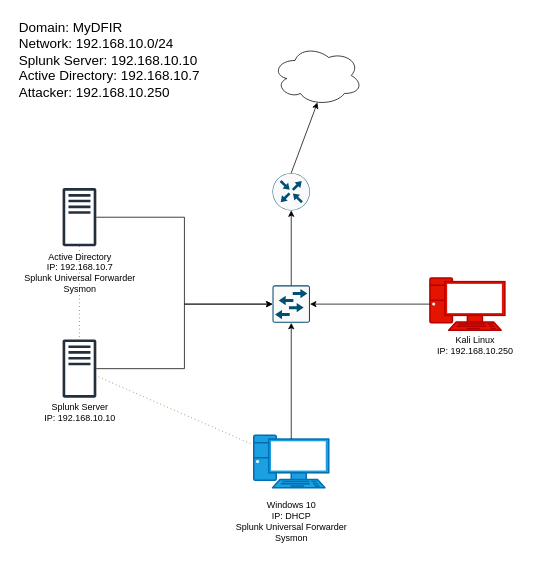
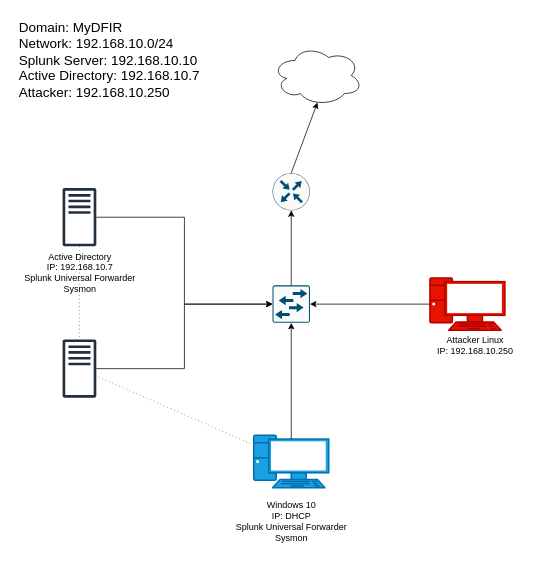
  <mxCell id="0" />
  <mxCell id="1" parent="0" />
  <mxCell id="2" style="rounded=0;orthogonalLoop=1;jettySize=auto;html=1;dashed=1;dashPattern=1 4;fillColor=#60a917;strokeColor=#2D7600;endArrow=none;startFill=0;" edge="1" parent="1" source="3" target="4"><mxGeometry relative="1" as="geometry" /></mxCell>
  <mxCell id="3" value="" style="sketch=0;outlineConnect=0;fontColor=#232F3E;gradientColor=none;fillColor=#232F3D;strokeColor=none;dashed=0;verticalLabelPosition=bottom;verticalAlign=top;align=center;html=1;fontSize=12;fontStyle=0;aspect=fixed;pointerEvents=1;shape=mxgraph.aws4.traditional_server;" vertex="1" parent="1"><mxGeometry x="83" y="250" width="45" height="78" as="geometry" /></mxCell>
  <mxCell id="4" value="" style="sketch=0;outlineConnect=0;fontColor=#232F3E;gradientColor=none;fillColor=#232F3D;strokeColor=none;dashed=0;verticalLabelPosition=bottom;verticalAlign=top;align=center;html=1;fontSize=12;fontStyle=0;aspect=fixed;pointerEvents=1;shape=mxgraph.aws4.traditional_server;" vertex="1" parent="1"><mxGeometry x="83" y="452" width="45" height="78" as="geometry" /></mxCell>
  <mxCell id="5" style="rounded=0;orthogonalLoop=1;jettySize=auto;html=1;dashed=1;dashPattern=1 4;fillColor=#60a917;strokeColor=#2D7600;endArrow=none;startFill=0;" edge="1" parent="1" source="6" target="4"><mxGeometry relative="1" as="geometry" /></mxCell>
  <mxCell id="6" value="" style="verticalAlign=top;verticalLabelPosition=bottom;labelPosition=center;align=center;html=1;outlineConnect=0;fillColor=#1ba1e2;strokeColor=#006EAF;gradientDirection=north;strokeWidth=2;shape=mxgraph.networks.pc;fontColor=#ffffff;" vertex="1" parent="1"><mxGeometry x="338" y="580" width="100" height="70" as="geometry" /></mxCell>
  <mxCell id="7" value="" style="verticalAlign=top;verticalLabelPosition=bottom;labelPosition=center;align=center;html=1;outlineConnect=0;fillColor=#e51400;strokeColor=#B20000;gradientDirection=north;strokeWidth=2;shape=mxgraph.networks.pc;fontColor=#ffffff;" vertex="1" parent="1"><mxGeometry x="573" y="370" width="100" height="70" as="geometry" /></mxCell>
  <mxCell id="8" value="" style="ellipse;shape=cloud;whiteSpace=wrap;html=1;" vertex="1" parent="1"><mxGeometry x="363" y="60" width="120" height="80" as="geometry" /></mxCell>
  <mxCell id="9" value="" style="sketch=0;points=[[0.015,0.015,0],[0.985,0.015,0],[0.985,0.985,0],[0.015,0.985,0],[0.25,0,0],[0.5,0,0],[0.75,0,0],[1,0.25,0],[1,0.5,0],[1,0.75,0],[0.75,1,0],[0.5,1,0],[0.25,1,0],[0,0.75,0],[0,0.5,0],[0,0.25,0]];verticalLabelPosition=bottom;html=1;verticalAlign=top;aspect=fixed;align=center;pointerEvents=1;shape=mxgraph.cisco19.rect;prIcon=workgroup_switch;fillColor=#FAFAFA;strokeColor=#005073;" vertex="1" parent="1"><mxGeometry x="363" y="380" width="50" height="50" as="geometry" /></mxCell>
  <mxCell id="10" value="" style="sketch=0;points=[[0.5,0,0],[1,0.5,0],[0.5,1,0],[0,0.5,0],[0.145,0.145,0],[0.856,0.145,0],[0.855,0.856,0],[0.145,0.855,0]];verticalLabelPosition=bottom;html=1;verticalAlign=top;aspect=fixed;align=center;pointerEvents=1;shape=mxgraph.cisco19.rect;prIcon=router;fillColor=#FAFAFA;strokeColor=#005073;" vertex="1" parent="1"><mxGeometry x="363" y="230" width="50" height="50" as="geometry" /></mxCell>
  <mxCell id="11" style="edgeStyle=orthogonalEdgeStyle;rounded=0;orthogonalLoop=1;jettySize=auto;html=1;exitX=0;exitY=0.5;exitDx=0;exitDy=0;exitPerimeter=0;entryX=1;entryY=0.5;entryDx=0;entryDy=0;entryPerimeter=0;" edge="1" parent="1" source="7" target="9"><mxGeometry relative="1" as="geometry" /></mxCell>
  <mxCell id="12" style="edgeStyle=orthogonalEdgeStyle;rounded=0;orthogonalLoop=1;jettySize=auto;html=1;entryX=0;entryY=0.5;entryDx=0;entryDy=0;entryPerimeter=0;" edge="1" parent="1" source="3" target="9"><mxGeometry relative="1" as="geometry" /></mxCell>
  <mxCell id="13" style="edgeStyle=orthogonalEdgeStyle;rounded=0;orthogonalLoop=1;jettySize=auto;html=1;entryX=0;entryY=0.5;entryDx=0;entryDy=0;entryPerimeter=0;" edge="1" parent="1" source="4" target="9"><mxGeometry relative="1" as="geometry" /></mxCell>
  <mxCell id="14" style="rounded=0;orthogonalLoop=1;jettySize=auto;html=1;exitX=0.5;exitY=0;exitDx=0;exitDy=0;exitPerimeter=0;entryX=0.5;entryY=0.95;entryDx=0;entryDy=0;entryPerimeter=0;" edge="1" parent="1" source="10" target="8"><mxGeometry relative="1" as="geometry" /></mxCell>
  <mxCell id="15" style="edgeStyle=orthogonalEdgeStyle;rounded=0;orthogonalLoop=1;jettySize=auto;html=1;exitX=0.5;exitY=0;exitDx=0;exitDy=0;exitPerimeter=0;entryX=0.5;entryY=1;entryDx=0;entryDy=0;entryPerimeter=0;" edge="1" parent="1" source="9" target="10"><mxGeometry relative="1" as="geometry" /></mxCell>
  <mxCell id="16" value="&lt;font style=&quot;font-size: 18px;&quot;&gt;Domain: MyDFIR&lt;/font&gt;&lt;div&gt;&lt;font style=&quot;font-size: 18px;&quot;&gt;Network: 192.168.10.0/24&lt;/font&gt;&lt;/div&gt;&lt;div&gt;&lt;font style=&quot;font-size: 18px;&quot;&gt;Splunk Server: 192.168.10.10&lt;/font&gt;&lt;/div&gt;&lt;div&gt;&lt;font style=&quot;font-size: 18px;&quot;&gt;Active Directory: 192.168.10.7&lt;/font&gt;&lt;/div&gt;&lt;div&gt;&lt;font style=&quot;font-size: 18px;&quot;&gt;Attacker: 192.168.10.250&lt;/font&gt;&lt;/div&gt;" style="text;html=1;align=left;verticalAlign=middle;resizable=0;points=[];autosize=1;strokeColor=none;fillColor=none;" vertex="1" parent="1"><mxGeometry x="23" y="20" width="260" height="120" as="geometry" /></mxCell>
  <mxCell id="17" value="Active Directory&lt;div&gt;IP: 192.168.10.7&lt;/div&gt;&lt;div&gt;Splunk Universal Forwarder&lt;/div&gt;&lt;div&gt;Sysmon&lt;/div&gt;" style="text;html=1;align=center;verticalAlign=middle;resizable=0;points=[];autosize=1;strokeColor=none;fillColor=none;" vertex="1" parent="1"><mxGeometry x="20.5" y="328" width="170" height="70" as="geometry" /></mxCell>
- <mxCell id="18" value="Splunk Server&lt;div&gt;IP: 192.168.10.10&lt;/div&gt;" style="text;html=1;align=center;verticalAlign=middle;resizable=0;points=[];autosize=1;strokeColor=none;fillColor=none;" vertex="1" parent="1"><mxGeometry x="45.5" y="530" width="120" height="40" as="geometry" /></mxCell>
  <mxCell id="19" value="Windows 10&lt;div&gt;IP: DHCP&lt;/div&gt;&lt;div&gt;Splunk Universal Forwarder&lt;/div&gt;&lt;div&gt;Sysmon&lt;/div&gt;" style="text;html=1;align=center;verticalAlign=middle;resizable=0;points=[];autosize=1;strokeColor=none;fillColor=none;" vertex="1" parent="1"><mxGeometry x="303" y="660" width="170" height="70" as="geometry" /></mxCell>
- <mxCell id="20" value="Kali Linux&lt;div&gt;IP: 192.168.10.250&lt;/div&gt;" style="text;html=1;align=center;verticalAlign=middle;resizable=0;points=[];autosize=1;strokeColor=none;fillColor=none;" vertex="1" parent="1"><mxGeometry x="573" y="440" width="120" height="40" as="geometry" /></mxCell>
+ <mxCell id="20" value="Attacker Linux&lt;div&gt;IP: 192.168.10.250&lt;/div&gt;" style="text;html=1;align=center;verticalAlign=middle;resizable=0;points=[];autosize=1;strokeColor=none;fillColor=none;" vertex="1" parent="1"><mxGeometry x="573" y="440" width="120" height="40" as="geometry" /></mxCell>
  <mxCell id="21" style="edgeStyle=orthogonalEdgeStyle;rounded=0;orthogonalLoop=1;jettySize=auto;html=1;exitX=0.5;exitY=0.07;exitDx=0;exitDy=0;exitPerimeter=0;entryX=0.5;entryY=1;entryDx=0;entryDy=0;entryPerimeter=0;" edge="1" parent="1" source="6" target="9"><mxGeometry relative="1" as="geometry" /></mxCell>
